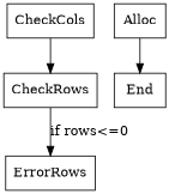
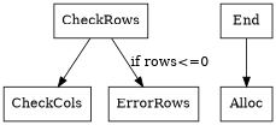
  digraph {
    node [shape=box]
    CheckRows
    CheckCols
    ErrorRows
    Alloc
    End
-   CheckCols -> CheckRows
+   CheckRows -> CheckCols
    CheckRows -> ErrorRows [label="if rows<=0"]
-   Alloc -> End
+   End -> Alloc
  }
